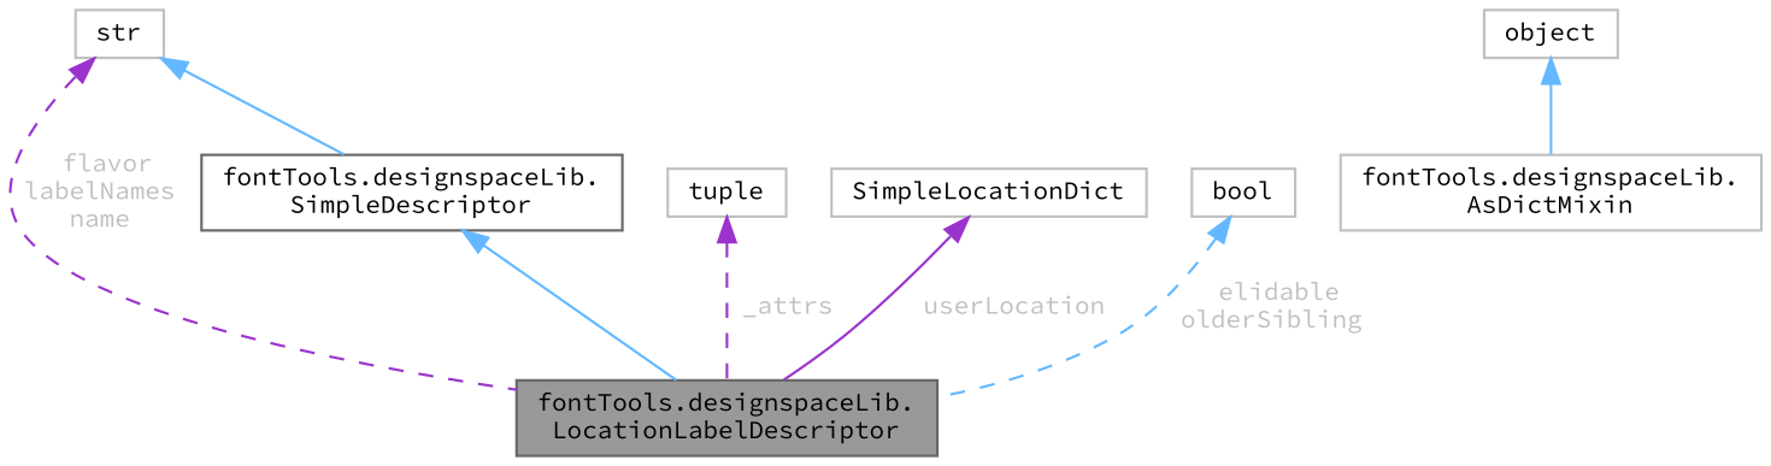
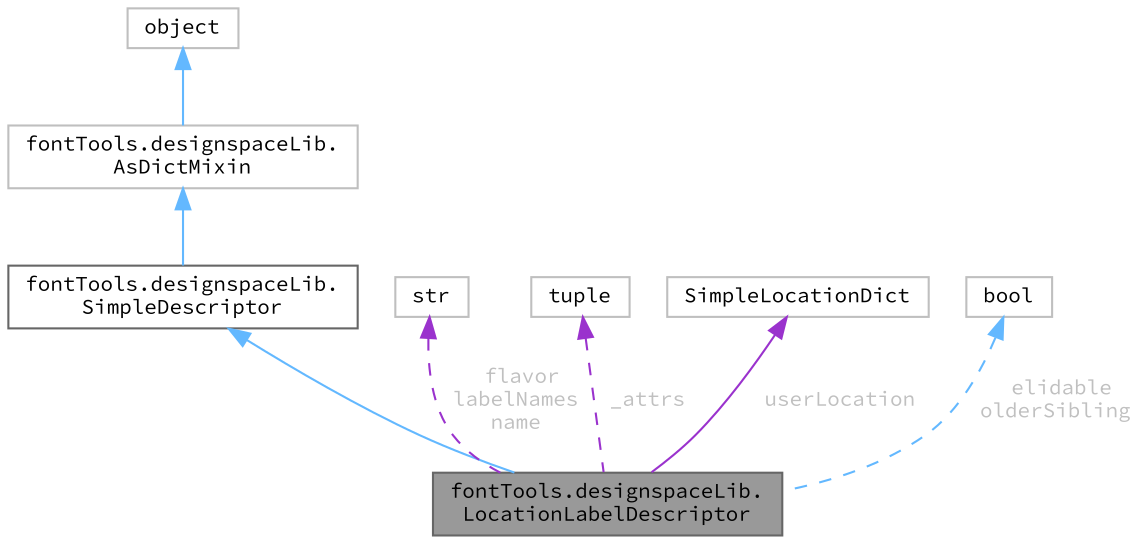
  digraph {
    fontname="Source Code Pro"
    node [color=grey75 fillcolor=white fontname="Source Code Pro" fontsize=10 shape=box style=filled]
    edge [color=steelblue1 dir=back fontname="Source Code Pro" fontsize=10 labelfontname=Helvetica labelfontsize=10 style=solid fontcolor=grey]
    n1 [color=gray40 fillcolor=grey60 fontcolor=black height=0.2 label="fontTools.designspaceLib.\lLocationLabelDescriptor" width=0.4]
    n2 [color=gray40 height=0.2 label="fontTools.designspaceLib.\lSimpleDescriptor" width=0.4]
    n3 [height=0.2 label="fontTools.designspaceLib.\lAsDictMixin" width=0.4]
    n4 [height=0.2 label=object width=0.4]
    n5 [height=0.2 label=str width=0.4]
    n6 [height=0.2 label=tuple width=0.4]
    n7 [height=0.2 label=SimpleLocationDict width=0.4]
    n8 [height=0.2 label=bool width=0.4]
    n2 -> n1 [fontcolor=""]
-   n5 -> n2 [fontcolor=""]
+   n3 -> n2 [fontcolor=""]
    n4 -> n3 [fontcolor=""]
    n5 -> n1 [color=darkorchid3 label=" flavor\nlabelNames\nname" style=dashed]
    n6 -> n1 [color=darkorchid3 label=" _attrs" style=dashed]
    n7 -> n1 [color=darkorchid3 label=" userLocation"]
    n8 -> n1 [label=" elidable\nolderSibling" style=dashed]
  }
